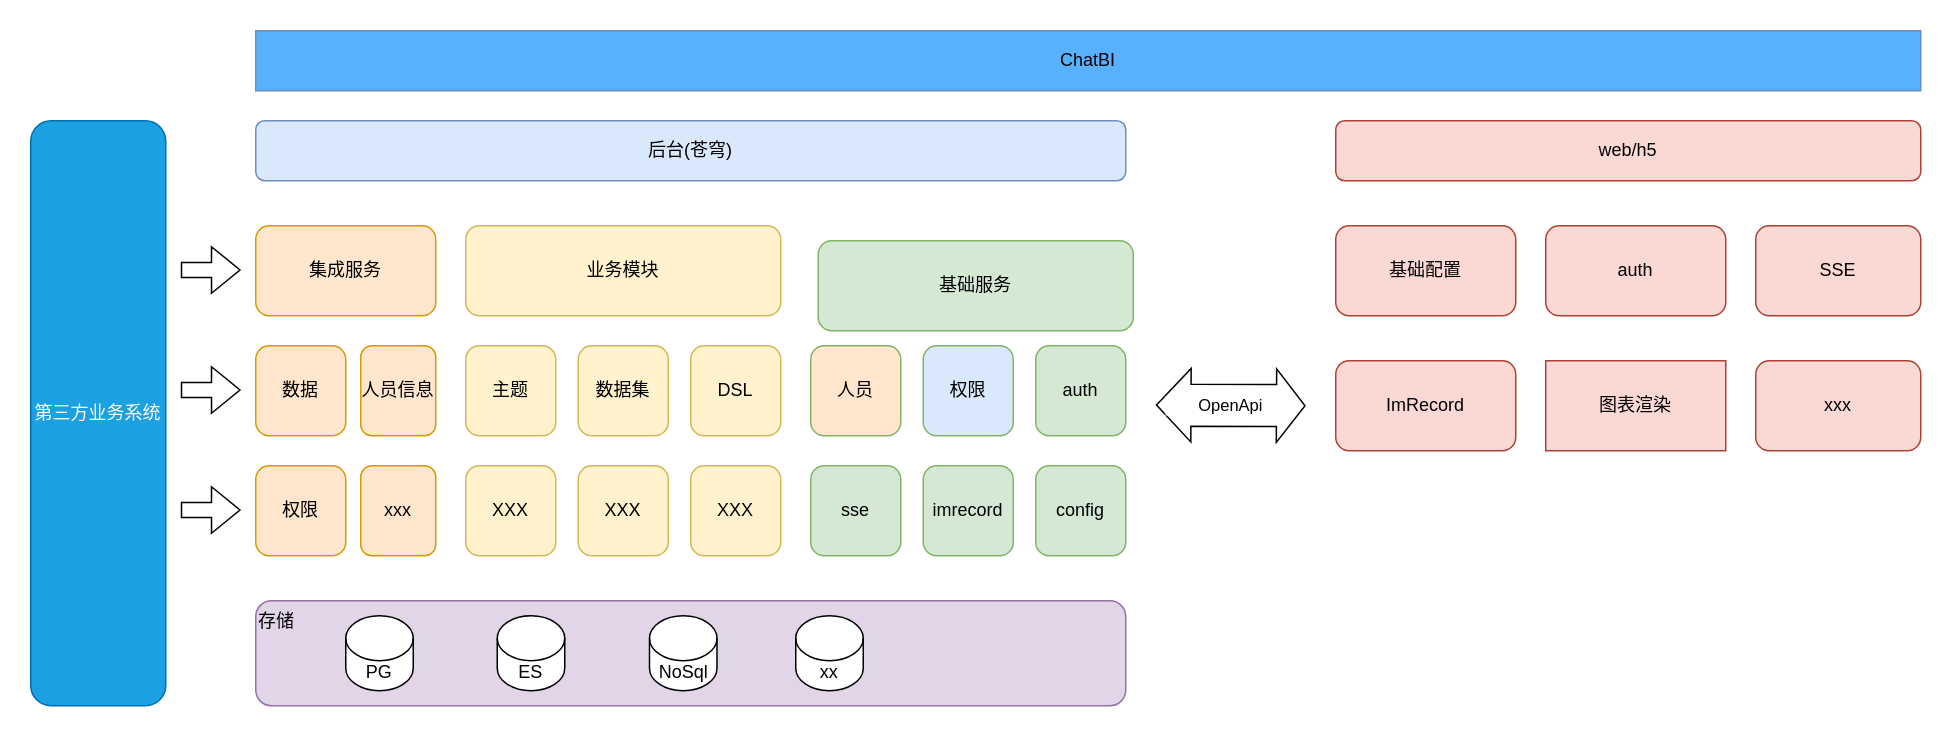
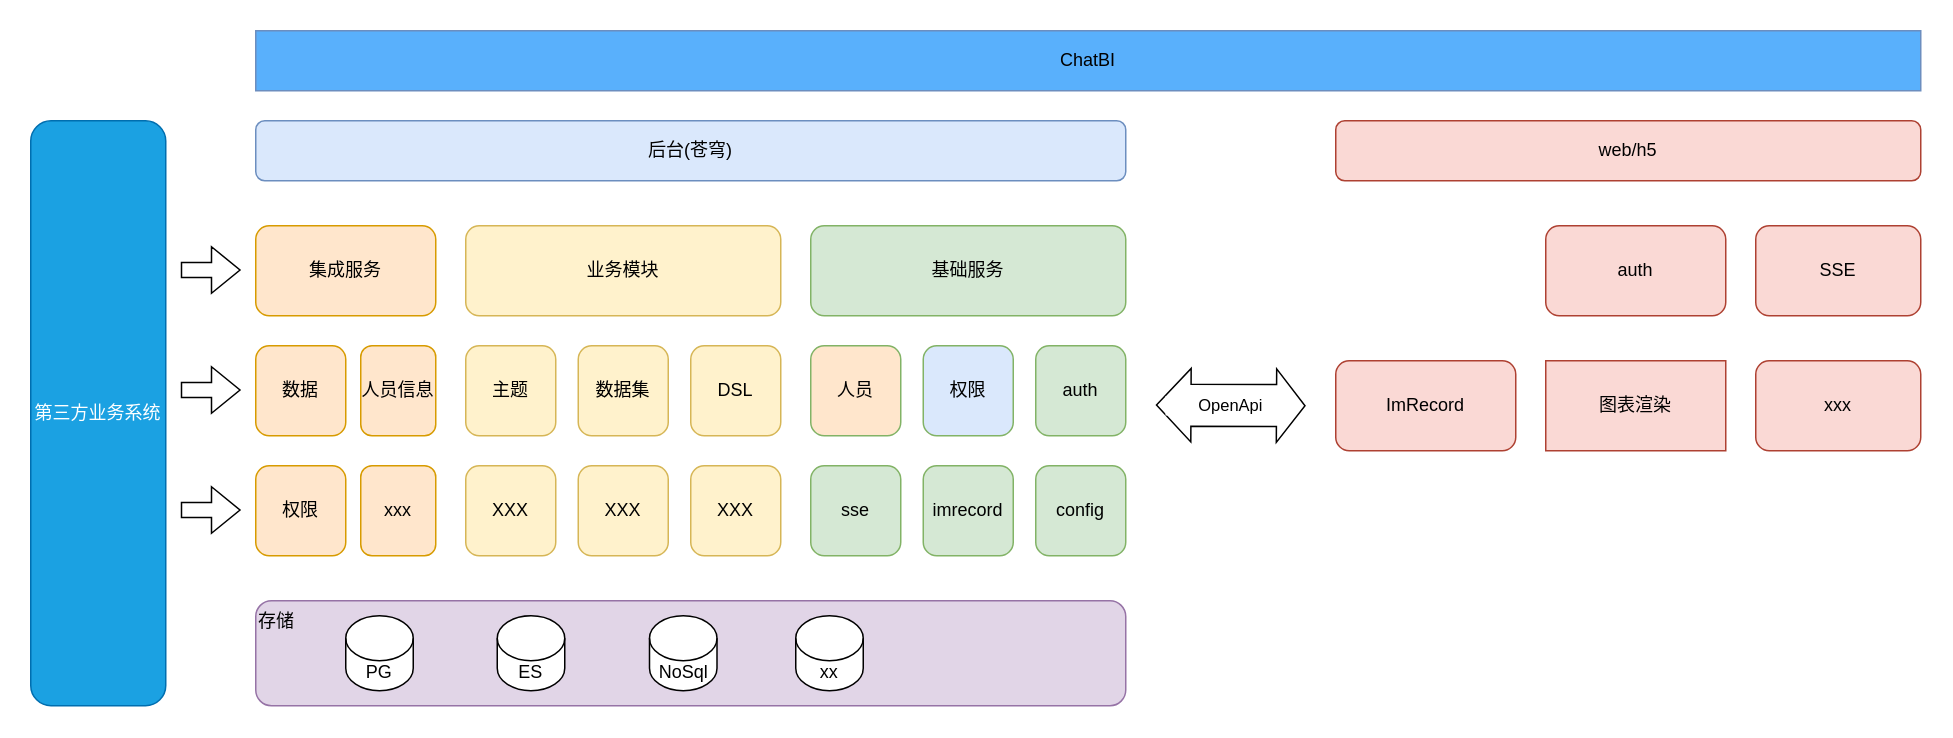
  <mxCell id="0" />
  <mxCell id="1" parent="0" />
  <mxCell id="2" value="ChatBI" style="rounded=0;whiteSpace=wrap;html=1;fillColor=#59B0FC;strokeColor=#6c8ebf;" vertex="1" parent="1"><mxGeometry x="170" y="20" width="1110" height="40" as="geometry" /></mxCell>
  <mxCell id="3" value="后台(苍穹)" style="rounded=1;whiteSpace=wrap;html=1;fillColor=#DAE8FC;strokeColor=#6c8ebf;" vertex="1" parent="1"><mxGeometry x="170" y="80" width="580" height="40" as="geometry" /></mxCell>
  <mxCell id="4" value="web/h5" style="rounded=1;whiteSpace=wrap;html=1;fillColor=#fad9d5;strokeColor=#ae4132;" vertex="1" parent="1"><mxGeometry x="890" y="80" width="390" height="40" as="geometry" /></mxCell>
  <mxCell id="5" value="业务模块" style="rounded=1;whiteSpace=wrap;html=1;fillColor=#fff2cc;strokeColor=#d6b656;" vertex="1" parent="1"><mxGeometry x="310" y="150" width="210" height="60" as="geometry" /></mxCell>
- <mxCell id="6" value="基础服务" style="rounded=1;whiteSpace=wrap;html=1;fillColor=#d5e8d4;strokeColor=#82b366;" vertex="1" parent="1"><mxGeometry x="545" y="160" width="210" height="60" as="geometry" /></mxCell>
+ <mxCell id="6" value="基础服务" style="rounded=1;whiteSpace=wrap;html=1;fillColor=#d5e8d4;strokeColor=#82b366;" vertex="1" parent="1"><mxGeometry x="540" y="150" width="210" height="60" as="geometry" /></mxCell>
  <mxCell id="7" value="auth" style="rounded=1;whiteSpace=wrap;html=1;fillColor=#d5e8d4;strokeColor=#82b366;" vertex="1" parent="1"><mxGeometry x="690" y="230" width="60" height="60" as="geometry" /></mxCell>
  <mxCell id="8" value="sse" style="rounded=1;whiteSpace=wrap;html=1;fillColor=#d5e8d4;strokeColor=#82b366;" vertex="1" parent="1"><mxGeometry x="540" y="310" width="60" height="60" as="geometry" /></mxCell>
  <mxCell id="9" value="config" style="rounded=1;whiteSpace=wrap;html=1;fillColor=#d5e8d4;strokeColor=#82b366;" vertex="1" parent="1"><mxGeometry x="690" y="310" width="60" height="60" as="geometry" /></mxCell>
  <mxCell id="10" value="imrecord" style="rounded=1;whiteSpace=wrap;html=1;fillColor=#d5e8d4;strokeColor=#82b366;" vertex="1" parent="1"><mxGeometry x="615" y="310" width="60" height="60" as="geometry" /></mxCell>
  <mxCell id="11" value="主题" style="rounded=1;whiteSpace=wrap;html=1;fillColor=#fff2cc;strokeColor=#d6b656;" vertex="1" parent="1"><mxGeometry x="310" y="230" width="60" height="60" as="geometry" /></mxCell>
  <mxCell id="12" value="数据集" style="rounded=1;whiteSpace=wrap;html=1;fillColor=#fff2cc;strokeColor=#d6b656;" vertex="1" parent="1"><mxGeometry x="385" y="230" width="60" height="60" as="geometry" /></mxCell>
  <mxCell id="13" value="存储" style="rounded=1;whiteSpace=wrap;html=1;align=left;verticalAlign=top;fillColor=#e1d5e7;strokeColor=#9673a6;" vertex="1" parent="1"><mxGeometry x="170" y="400" width="580" height="70" as="geometry" /></mxCell>
  <mxCell id="14" value="DSL" style="rounded=1;whiteSpace=wrap;html=1;fillColor=#fff2cc;strokeColor=#d6b656;" vertex="1" parent="1"><mxGeometry x="460" y="230" width="60" height="60" as="geometry" /></mxCell>
  <mxCell id="15" value="XXX" style="rounded=1;whiteSpace=wrap;html=1;fillColor=#fff2cc;strokeColor=#d6b656;" vertex="1" parent="1"><mxGeometry x="310" y="310" width="60" height="60" as="geometry" /></mxCell>
  <mxCell id="16" value="XXX" style="rounded=1;whiteSpace=wrap;html=1;fillColor=#fff2cc;strokeColor=#d6b656;" vertex="1" parent="1"><mxGeometry x="460" y="310" width="60" height="60" as="geometry" /></mxCell>
  <mxCell id="17" value="XXX" style="rounded=1;whiteSpace=wrap;html=1;fillColor=#fff2cc;strokeColor=#d6b656;" vertex="1" parent="1"><mxGeometry x="385" y="310" width="60" height="60" as="geometry" /></mxCell>
  <mxCell id="18" value="第三方业务系统" style="rounded=1;whiteSpace=wrap;html=1;fillColor=#1ba1e2;fontColor=#ffffff;strokeColor=#006EAF;" vertex="1" parent="1"><mxGeometry x="20" y="80" width="90" height="390" as="geometry" /></mxCell>
  <mxCell id="19" value="集成服务" style="rounded=1;whiteSpace=wrap;html=1;fillColor=#ffe6cc;strokeColor=#d79b00;" vertex="1" parent="1"><mxGeometry x="170" y="150" width="120" height="60" as="geometry" /></mxCell>
  <mxCell id="20" value="" style="shape=flexArrow;endArrow=classic;html=1;rounded=0;" edge="1" parent="1"><mxGeometry width="50" height="50" relative="1" as="geometry"><mxPoint x="120" y="179.5" as="sourcePoint" /><mxPoint x="160" y="179.5" as="targetPoint" /></mxGeometry></mxCell>
  <mxCell id="21" value="数据" style="rounded=1;whiteSpace=wrap;html=1;fillColor=#ffe6cc;strokeColor=#d79b00;" vertex="1" parent="1"><mxGeometry x="170" y="230" width="60" height="60" as="geometry" /></mxCell>
  <mxCell id="22" value="人员信息" style="rounded=1;whiteSpace=wrap;html=1;fillColor=#ffe6cc;strokeColor=#d79b00;" vertex="1" parent="1"><mxGeometry x="240" y="230" width="50" height="60" as="geometry" /></mxCell>
  <mxCell id="23" value="权限" style="rounded=1;whiteSpace=wrap;html=1;fillColor=#ffe6cc;strokeColor=#d79b00;" vertex="1" parent="1"><mxGeometry x="170" y="310" width="60" height="60" as="geometry" /></mxCell>
  <mxCell id="24" value="xxx" style="rounded=1;whiteSpace=wrap;html=1;fillColor=#ffe6cc;strokeColor=#d79b00;" vertex="1" parent="1"><mxGeometry x="240" y="310" width="50" height="60" as="geometry" /></mxCell>
  <mxCell id="25" value="" style="shape=flexArrow;endArrow=classic;html=1;rounded=0;" edge="1" parent="1"><mxGeometry width="50" height="50" relative="1" as="geometry"><mxPoint x="120" y="259.5" as="sourcePoint" /><mxPoint x="160" y="259.5" as="targetPoint" /></mxGeometry></mxCell>
  <mxCell id="26" value="" style="shape=flexArrow;endArrow=classic;html=1;rounded=0;" edge="1" parent="1"><mxGeometry width="50" height="50" relative="1" as="geometry"><mxPoint x="120" y="339.5" as="sourcePoint" /><mxPoint x="160" y="339.5" as="targetPoint" /></mxGeometry></mxCell>
  <mxCell id="27" value="PG" style="shape=cylinder3;whiteSpace=wrap;html=1;boundedLbl=1;backgroundOutline=1;size=15;" vertex="1" parent="1"><mxGeometry x="230" y="410" width="45" height="50" as="geometry" /></mxCell>
  <mxCell id="28" value="NoSql" style="shape=cylinder3;whiteSpace=wrap;html=1;boundedLbl=1;backgroundOutline=1;size=15;" vertex="1" parent="1"><mxGeometry x="432.5" y="410" width="45" height="50" as="geometry" /></mxCell>
  <mxCell id="29" value="ES" style="shape=cylinder3;whiteSpace=wrap;html=1;boundedLbl=1;backgroundOutline=1;size=15;" vertex="1" parent="1"><mxGeometry x="331" y="410" width="45" height="50" as="geometry" /></mxCell>
  <mxCell id="30" value="xx" style="shape=cylinder3;whiteSpace=wrap;html=1;boundedLbl=1;backgroundOutline=1;size=15;" vertex="1" parent="1"><mxGeometry x="530" y="410" width="45" height="50" as="geometry" /></mxCell>
  <mxCell id="31" value="人员" style="rounded=1;whiteSpace=wrap;html=1;fillColor=#ffe6cc;strokeColor=#82b366;" vertex="1" parent="1"><mxGeometry x="540" y="230" width="60" height="60" as="geometry" /></mxCell>
  <mxCell id="32" value="权限" style="rounded=1;whiteSpace=wrap;html=1;fillColor=#DAE8FC;strokeColor=#82b366;" vertex="1" parent="1"><mxGeometry x="615" y="230" width="60" height="60" as="geometry" /></mxCell>
  <mxCell id="33" value="" style="shape=flexArrow;endArrow=classic;startArrow=classic;html=1;rounded=0;width=28;startSize=7.33;" edge="1" parent="1"><mxGeometry width="100" height="100" relative="1" as="geometry"><mxPoint x="770" y="269.5" as="sourcePoint" /><mxPoint x="870" y="270" as="targetPoint" /></mxGeometry></mxCell>
  <mxCell id="34" value="&amp;nbsp; &amp;nbsp; &amp;nbsp; &amp;nbsp;OpenApi" style="edgeLabel;html=1;align=center;verticalAlign=middle;resizable=0;points=[];" vertex="1" connectable="0" parent="33"><mxGeometry x="-0.218" relative="1" as="geometry"><mxPoint as="offset" /></mxGeometry></mxCell>
  <mxCell id="35" value="auth" style="rounded=1;whiteSpace=wrap;html=1;fillColor=#fad9d5;strokeColor=#ae4132;" vertex="1" parent="1"><mxGeometry x="1030" y="150" width="120" height="60" as="geometry" /></mxCell>
  <mxCell id="36" value="SSE" style="rounded=1;whiteSpace=wrap;html=1;fillColor=#fad9d5;strokeColor=#ae4132;" vertex="1" parent="1"><mxGeometry x="1170" y="150" width="110" height="60" as="geometry" /></mxCell>
  <mxCell id="37" value="ImRecord" style="rounded=1;whiteSpace=wrap;html=1;fillColor=#fad9d5;strokeColor=#ae4132;" vertex="1" parent="1"><mxGeometry x="890" y="240" width="120" height="60" as="geometry" /></mxCell>
- <mxCell id="38" value="基础配置" style="rounded=1;whiteSpace=wrap;html=1;fillColor=#fad9d5;strokeColor=#ae4132;" vertex="1" parent="1"><mxGeometry x="890" y="150" width="120" height="60" as="geometry" /></mxCell>
  <mxCell id="39" value="图表渲染" style="whiteSpace=wrap;html=1;fillColor=#fad9d5;strokeColor=#ae4132;rounded=0;" vertex="1" parent="1"><mxGeometry x="1030" y="240" width="120" height="60" as="geometry" /></mxCell>
  <mxCell id="40" value="xxx" style="rounded=1;whiteSpace=wrap;html=1;fillColor=#fad9d5;strokeColor=#ae4132;" vertex="1" parent="1"><mxGeometry x="1170" y="240" width="110" height="60" as="geometry" /></mxCell>
